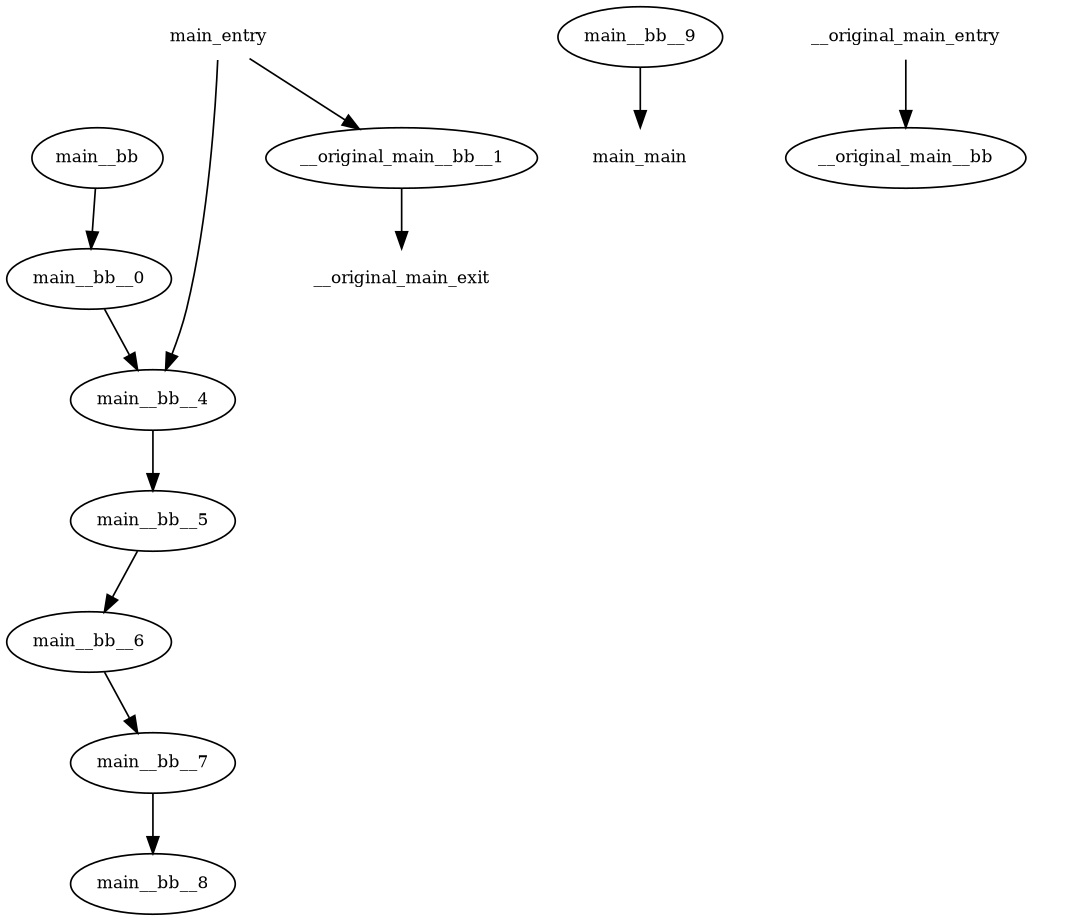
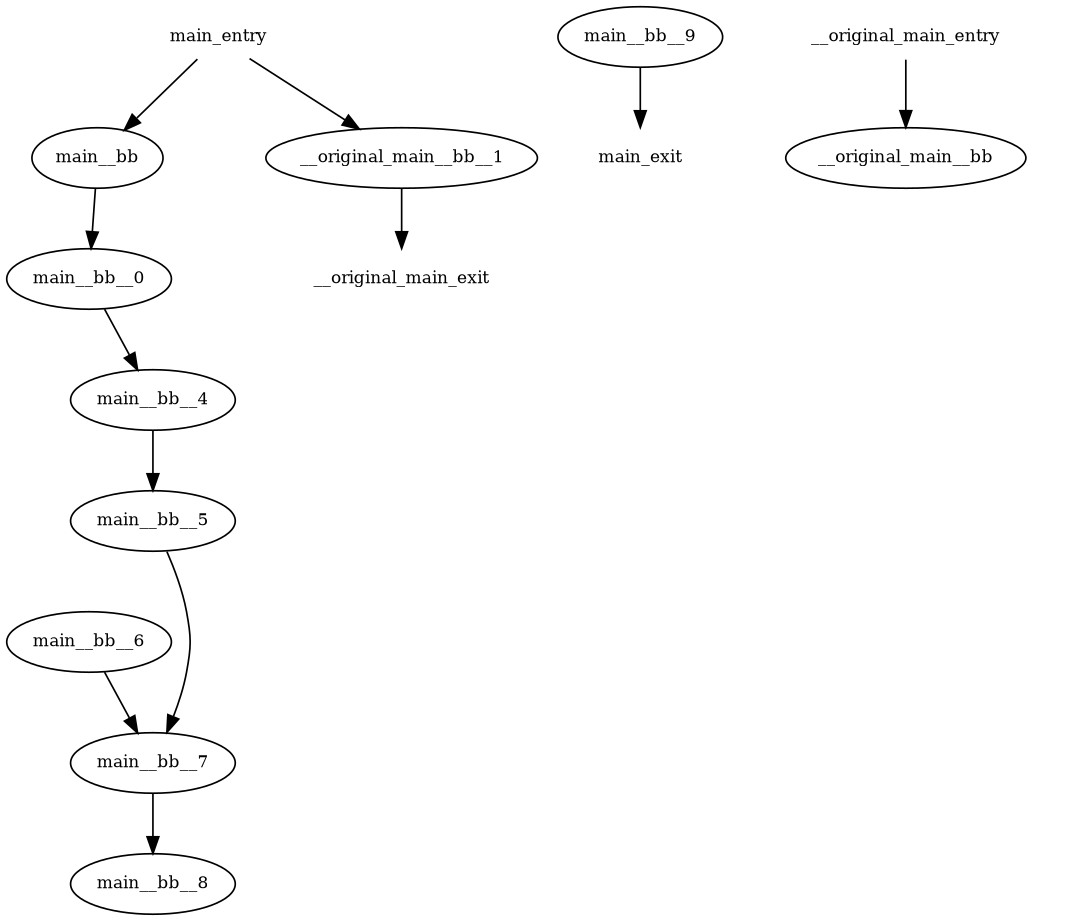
  digraph {
    fontsize=10
    rankdir=TB
    node [fontsize=10]
    n1 [label=main__bb width=0.01]
    n2 [label=main__bb__0 width=0.01]
    n3 [label=main__bb__4 width=0.01]
    n4 [label=main__bb__5 width=0.01]
    n5 [label=main__bb__6 width=0.01]
    n6 [label=main__bb__7 width=0.01]
    n7 [label=main__bb__8 width=0.01]
    n8 [label=main__bb__9 width=0.01]
-   main_exit [color=white width=0.01 label=main_main]
+   main_exit [color=white width=0.01]
    main_entry [color=white height=0.01 width=0.01]
    n11 [label=__original_main__bb width=0.01]
    n12 [label=__original_main__bb__1 width=0.01]
    __original_main_exit [color=white width=0.01]
    __original_main_entry [color=white height=0.01 width=0.01]
    subgraph sub_1 {
      n1
      n2
      n3
      n4
      n5
      n6
      n7
      n8
      main_exit
      main_entry
    }
    subgraph sub_2 {
      n11
      n12
      __original_main_exit
      __original_main_entry
    }
    n1 -> n2
    n2 -> n3
    n3 -> n4
-   n4 -> n5
+   n4 -> n6
    n5 -> n6
    n6 -> n7
    n8 -> main_exit
-   main_entry -> n3
+   main_entry -> n1
    main_entry -> n12
    n12 -> __original_main_exit
    __original_main_entry -> n11
  }
